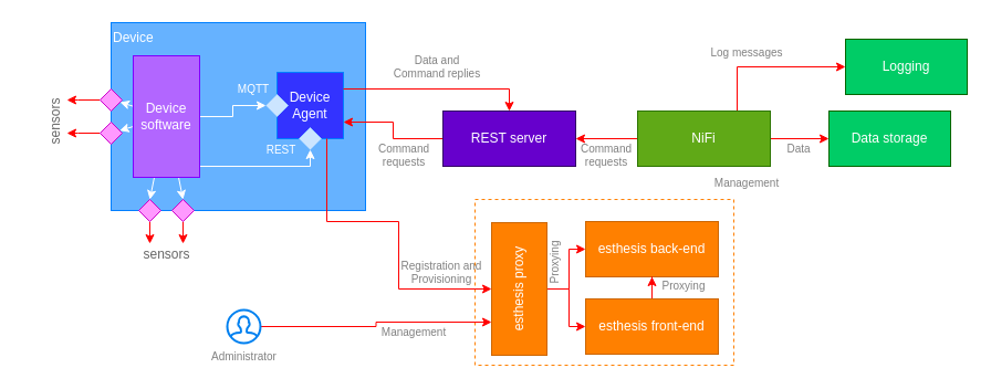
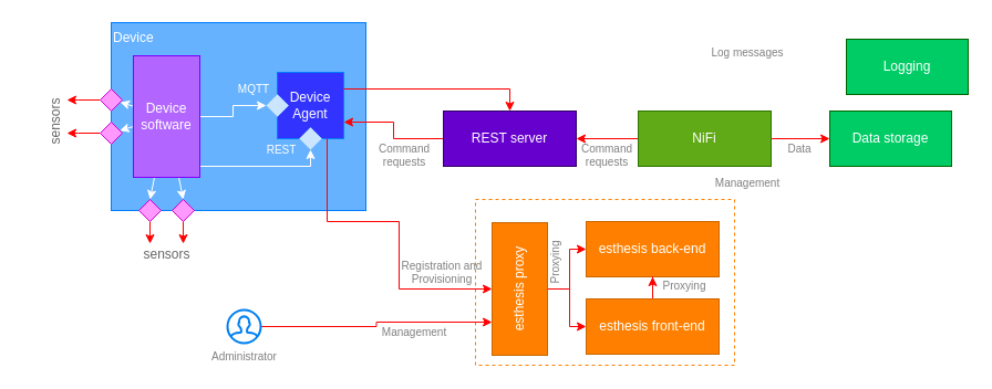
  <mxCell id="0" />
  <mxCell id="1" parent="0" />
  <mxCell id="2" value="" style="whiteSpace=wrap;html=1;fontSize=10;fontColor=#E6E6E6;align=center;fillColor=none;strokeColor=#FF8000;dashed=1;" vertex="1" parent="1"><mxGeometry x="429" y="180" width="234" height="150" as="geometry" /></mxCell>
  <mxCell id="3" value="Device" style="whiteSpace=wrap;html=1;fillColor=#66B2FF;fontColor=#FFFFFF;strokeColor=#007FFF;align=left;verticalAlign=top;" vertex="1" parent="1"><mxGeometry x="100" y="20" width="230" height="170" as="geometry" /></mxCell>
  <mxCell id="4" style="edgeStyle=orthogonalEdgeStyle;rounded=0;orthogonalLoop=1;jettySize=auto;html=1;strokeColor=#FF0000;fontColor=#666666;" edge="1" parent="1" source="5"><mxGeometry relative="1" as="geometry"><mxPoint x="60" y="90" as="targetPoint" /></mxGeometry></mxCell>
  <mxCell id="5" value="" style="rhombus;whiteSpace=wrap;html=1;align=left;fillColor=#FF99FF;strokeColor=#CC00CC;" vertex="1" parent="1"><mxGeometry x="90" y="80" width="20" height="20" as="geometry" /></mxCell>
  <mxCell id="6" style="edgeStyle=orthogonalEdgeStyle;rounded=0;orthogonalLoop=1;jettySize=auto;html=1;strokeColor=#FF0000;fontColor=#666666;" edge="1" parent="1" source="7"><mxGeometry relative="1" as="geometry"><mxPoint x="60" y="120" as="targetPoint" /></mxGeometry></mxCell>
  <mxCell id="7" value="" style="rhombus;whiteSpace=wrap;html=1;align=left;fillColor=#FF99FF;strokeColor=#CC00CC;" vertex="1" parent="1"><mxGeometry x="90" y="110" width="20" height="20" as="geometry" /></mxCell>
  <mxCell id="8" style="edgeStyle=orthogonalEdgeStyle;rounded=0;orthogonalLoop=1;jettySize=auto;html=1;strokeColor=#FF0000;fontColor=#666666;" edge="1" parent="1" source="9"><mxGeometry relative="1" as="geometry"><mxPoint x="135" y="220" as="targetPoint" /></mxGeometry></mxCell>
  <mxCell id="9" value="" style="rhombus;whiteSpace=wrap;html=1;align=left;fillColor=#FF99FF;strokeColor=#CC00CC;" vertex="1" parent="1"><mxGeometry x="125" y="180" width="20" height="20" as="geometry" /></mxCell>
  <mxCell id="10" style="edgeStyle=orthogonalEdgeStyle;rounded=0;orthogonalLoop=1;jettySize=auto;html=1;strokeColor=#FF0000;fontColor=#666666;" edge="1" parent="1" source="11"><mxGeometry relative="1" as="geometry"><mxPoint x="165" y="220" as="targetPoint" /></mxGeometry></mxCell>
  <mxCell id="11" value="" style="rhombus;whiteSpace=wrap;html=1;align=left;fillColor=#FF99FF;strokeColor=#CC00CC;" vertex="1" parent="1"><mxGeometry x="155" y="180" width="20" height="20" as="geometry" /></mxCell>
  <mxCell id="12" style="edgeStyle=orthogonalEdgeStyle;rounded=0;orthogonalLoop=1;jettySize=auto;html=1;entryX=1;entryY=0.5;entryDx=0;entryDy=0;strokeColor=#FF0000;fontColor=#E6E6E6;endArrow=classic;endFill=1;" edge="1" parent="1" source="15" target="32"><mxGeometry relative="1" as="geometry" /></mxCell>
  <mxCell id="13" style="edgeStyle=orthogonalEdgeStyle;rounded=0;orthogonalLoop=1;jettySize=auto;html=1;endArrow=classic;endFill=1;strokeColor=#FF0000;fontColor=#E6E6E6;" edge="1" parent="1" source="15" target="37"><mxGeometry relative="1" as="geometry" /></mxCell>
- <mxCell id="14" style="edgeStyle=orthogonalEdgeStyle;rounded=0;orthogonalLoop=1;jettySize=auto;html=1;entryX=0;entryY=0.5;entryDx=0;entryDy=0;endArrow=classic;endFill=1;strokeColor=#FF0000;fontSize=10;fontColor=#E6E6E6;exitX=0.75;exitY=0;exitDx=0;exitDy=0;" edge="1" parent="1" source="15" target="49"><mxGeometry relative="1" as="geometry" /></mxCell>
  <mxCell id="15" value="NiFi" style="whiteSpace=wrap;html=1;align=center;fillColor=#60a917;strokeColor=#2D7600;fontColor=#ffffff;" vertex="1" parent="1"><mxGeometry x="576" y="100" width="120" height="50" as="geometry" /></mxCell>
  <mxCell id="16" value="sensors" style="text;html=1;align=center;verticalAlign=middle;resizable=0;points=[];autosize=1;fontColor=#666666;" vertex="1" parent="1"><mxGeometry x="120" y="220" width="60" height="20" as="geometry" /></mxCell>
  <mxCell id="17" value="sensors" style="text;html=1;align=center;verticalAlign=middle;resizable=0;points=[];autosize=1;fontColor=#666666;rotation=-90;" vertex="1" parent="1"><mxGeometry x="20" y="100" width="60" height="20" as="geometry" /></mxCell>
  <mxCell id="18" value="" style="group;fontSize=10;" vertex="1" connectable="0" parent="1"><mxGeometry x="220" y="65" width="90" height="90" as="geometry" /></mxCell>
  <mxCell id="19" value="Device&lt;br&gt;Agent" style="whiteSpace=wrap;html=1;aspect=fixed;fontColor=#FFFFFF;strokeColor=#007FFF;align=center;verticalAlign=middle;fillColor=#3333FF;" vertex="1" parent="18"><mxGeometry x="30" width="60" height="60" as="geometry" /></mxCell>
  <mxCell id="20" value="" style="rhombus;whiteSpace=wrap;html=1;align=left;fillColor=#CCE5FF;strokeColor=#99CCFF;" vertex="1" parent="18"><mxGeometry x="20" y="20" width="20" height="20" as="geometry" /></mxCell>
  <mxCell id="21" value="" style="rhombus;whiteSpace=wrap;html=1;align=left;fillColor=#CCE5FF;strokeColor=#99CCFF;" vertex="1" parent="18"><mxGeometry x="50" y="50" width="20" height="20" as="geometry" /></mxCell>
  <mxCell id="22" value="REST" style="text;html=1;strokeColor=none;fillColor=none;align=center;verticalAlign=middle;whiteSpace=wrap;rounded=0;fontColor=#FFFFFF;rotation=0;fontSize=10;" vertex="1" parent="18"><mxGeometry x="14" y="60" width="40" height="20" as="geometry" /></mxCell>
  <mxCell id="23" style="rounded=0;orthogonalLoop=1;jettySize=auto;html=1;fontColor=#FFFFFF;strokeColor=#FFFFFF;" edge="1" parent="1" source="29"><mxGeometry relative="1" as="geometry"><mxPoint x="108" y="92" as="targetPoint" /></mxGeometry></mxCell>
  <mxCell id="24" style="edgeStyle=none;rounded=0;orthogonalLoop=1;jettySize=auto;html=1;strokeColor=#FFFFFF;fontColor=#FFFFFF;" edge="1" parent="1" source="29" target="7"><mxGeometry relative="1" as="geometry" /></mxCell>
  <mxCell id="25" style="edgeStyle=none;rounded=0;orthogonalLoop=1;jettySize=auto;html=1;entryX=0.5;entryY=0;entryDx=0;entryDy=0;strokeColor=#FFFFFF;fontColor=#FFFFFF;" edge="1" parent="1" source="29" target="9"><mxGeometry relative="1" as="geometry" /></mxCell>
  <mxCell id="26" style="edgeStyle=none;rounded=0;orthogonalLoop=1;jettySize=auto;html=1;entryX=0.5;entryY=0;entryDx=0;entryDy=0;strokeColor=#FFFFFF;fontColor=#FFFFFF;" edge="1" parent="1" source="29" target="11"><mxGeometry relative="1" as="geometry" /></mxCell>
  <mxCell id="27" style="edgeStyle=orthogonalEdgeStyle;rounded=0;orthogonalLoop=1;jettySize=auto;html=1;strokeColor=#FFFFFF;fontColor=#FFFFFF;" edge="1" parent="1" source="29" target="20"><mxGeometry relative="1" as="geometry" /></mxCell>
  <mxCell id="28" style="edgeStyle=orthogonalEdgeStyle;rounded=0;orthogonalLoop=1;jettySize=auto;html=1;strokeColor=#FFFFFF;fontColor=#FFFFFF;" edge="1" parent="1" source="29"><mxGeometry relative="1" as="geometry"><mxPoint x="280" y="135" as="targetPoint" /><Array as="points"><mxPoint x="280" y="150" /></Array></mxGeometry></mxCell>
  <mxCell id="29" value="Device software" style="rounded=0;whiteSpace=wrap;html=1;strokeColor=#7F00FF;fillColor=#B266FF;fontColor=#FFFFFF;align=center;" vertex="1" parent="1"><mxGeometry x="120" y="50" width="60" height="110" as="geometry" /></mxCell>
  <mxCell id="30" value="MQTT" style="text;html=1;strokeColor=none;fillColor=none;align=center;verticalAlign=middle;whiteSpace=wrap;rounded=0;fontColor=#FFFFFF;rotation=0;fontSize=10;" vertex="1" parent="1"><mxGeometry x="209" y="70" width="40" height="20" as="geometry" /></mxCell>
  <mxCell id="31" style="edgeStyle=orthogonalEdgeStyle;rounded=0;orthogonalLoop=1;jettySize=auto;html=1;entryX=1;entryY=0.75;entryDx=0;entryDy=0;strokeColor=#FF0000;fontColor=#FFFFFF;" edge="1" parent="1" source="32" target="19"><mxGeometry relative="1" as="geometry" /></mxCell>
  <mxCell id="32" value="REST server" style="whiteSpace=wrap;html=1;fontColor=#FFFFFF;align=center;fillColor=#6600CC;strokeColor=#330066;" vertex="1" parent="1"><mxGeometry x="400" y="100" width="120" height="50" as="geometry" /></mxCell>
  <mxCell id="33" style="edgeStyle=orthogonalEdgeStyle;rounded=0;orthogonalLoop=1;jettySize=auto;html=1;fontColor=#FFFFFF;strokeColor=#FF0000;exitX=1;exitY=0.25;exitDx=0;exitDy=0;entryX=0.5;entryY=0;entryDx=0;entryDy=0;" edge="1" parent="1" source="19" target="32"><mxGeometry relative="1" as="geometry"><Array as="points"><mxPoint x="460" y="80" /></Array></mxGeometry></mxCell>
- <mxCell id="34" value="Data and&lt;br style=&quot;font-size: 10px&quot;&gt;Command replies" style="text;html=1;strokeColor=none;fillColor=none;align=center;verticalAlign=middle;whiteSpace=wrap;rounded=0;fontColor=#808080;fontSize=10;" vertex="1" parent="1"><mxGeometry x="340" y="50" width="110" height="20" as="geometry" /></mxCell>
  <mxCell id="35" value="Command&lt;br style=&quot;font-size: 10px&quot;&gt;requests" style="text;html=1;strokeColor=none;fillColor=none;align=center;verticalAlign=middle;whiteSpace=wrap;rounded=0;fontColor=#808080;fontSize=10;" vertex="1" parent="1"><mxGeometry x="310" y="130" width="110" height="20" as="geometry" /></mxCell>
  <mxCell id="36" value="esthesis back-end" style="whiteSpace=wrap;html=1;fontColor=#FFFFFF;align=center;fillColor=#FF8000;strokeColor=#CC6600;" vertex="1" parent="1"><mxGeometry x="529" y="200" width="120" height="50" as="geometry" /></mxCell>
  <mxCell id="37" value="Data storage" style="whiteSpace=wrap;html=1;fontColor=#FFFFFF;align=center;fillColor=#00CC66;strokeColor=#006600;" vertex="1" parent="1"><mxGeometry x="749" y="100" width="110" height="50" as="geometry" /></mxCell>
  <mxCell id="38" value="Command&lt;br style=&quot;font-size: 10px&quot;&gt;requests" style="text;html=1;strokeColor=none;fillColor=none;align=center;verticalAlign=middle;whiteSpace=wrap;rounded=0;fontColor=#808080;fontSize=10;" vertex="1" parent="1"><mxGeometry x="493" y="130" width="110" height="20" as="geometry" /></mxCell>
  <mxCell id="39" style="edgeStyle=orthogonalEdgeStyle;rounded=0;orthogonalLoop=1;jettySize=auto;html=1;endArrow=classic;endFill=1;strokeColor=#FF0000;fontSize=10;fontColor=#E6E6E6;" edge="1" parent="1" source="40" target="36"><mxGeometry relative="1" as="geometry" /></mxCell>
  <mxCell id="40" value="esthesis front-end" style="whiteSpace=wrap;html=1;fontColor=#FFFFFF;align=center;fillColor=#FF8000;strokeColor=#CC6600;" vertex="1" parent="1"><mxGeometry x="529" y="270" width="120" height="50" as="geometry" /></mxCell>
  <mxCell id="41" value="Management" style="text;html=1;strokeColor=none;fillColor=none;align=center;verticalAlign=middle;whiteSpace=wrap;rounded=0;fontColor=#808080;fontSize=10;" vertex="1" parent="1"><mxGeometry x="319" y="290" width="110" height="20" as="geometry" /></mxCell>
  <mxCell id="42" style="edgeStyle=orthogonalEdgeStyle;rounded=0;orthogonalLoop=1;jettySize=auto;html=1;endArrow=classic;endFill=1;strokeColor=#FF0000;fontSize=10;fontColor=#E6E6E6;" edge="1" parent="1" source="44" target="36"><mxGeometry relative="1" as="geometry" /></mxCell>
  <mxCell id="43" style="edgeStyle=orthogonalEdgeStyle;rounded=0;orthogonalLoop=1;jettySize=auto;html=1;endArrow=classic;endFill=1;strokeColor=#FF0000;fontSize=10;fontColor=#E6E6E6;" edge="1" parent="1" source="44" target="40"><mxGeometry relative="1" as="geometry" /></mxCell>
  <mxCell id="44" value="esthesis proxy" style="whiteSpace=wrap;html=1;fontColor=#FFFFFF;align=center;fillColor=#FF8000;strokeColor=#CC6600;rotation=-90;" vertex="1" parent="1"><mxGeometry x="409" y="236" width="120" height="50" as="geometry" /></mxCell>
  <mxCell id="45" style="edgeStyle=orthogonalEdgeStyle;rounded=0;orthogonalLoop=1;jettySize=auto;html=1;entryX=0.5;entryY=0;entryDx=0;entryDy=0;endArrow=classic;endFill=1;strokeColor=#FF0000;fontSize=10;fontColor=#E6E6E6;exitX=0.75;exitY=1;exitDx=0;exitDy=0;" edge="1" parent="1" source="19" target="44"><mxGeometry relative="1" as="geometry"><Array as="points"><mxPoint x="295" y="200" /><mxPoint x="360" y="200" /><mxPoint x="360" y="261" /></Array></mxGeometry></mxCell>
  <mxCell id="46" value="Proxying" style="text;html=1;strokeColor=none;fillColor=none;align=center;verticalAlign=middle;whiteSpace=wrap;rounded=0;fontColor=#808080;fontSize=10;rotation=-90;" vertex="1" parent="1"><mxGeometry x="446" y="227" width="110" height="20" as="geometry" /></mxCell>
  <mxCell id="47" value="Proxying" style="text;html=1;strokeColor=none;fillColor=none;align=center;verticalAlign=middle;whiteSpace=wrap;rounded=0;fontColor=#808080;fontSize=10;rotation=0;" vertex="1" parent="1"><mxGeometry x="563" y="248" width="110" height="20" as="geometry" /></mxCell>
  <mxCell id="48" value="Registration and Provisioning" style="text;html=1;strokeColor=none;fillColor=none;align=center;verticalAlign=middle;whiteSpace=wrap;rounded=0;fontColor=#808080;fontSize=10;" vertex="1" parent="1"><mxGeometry x="344" y="236" width="110" height="20" as="geometry" /></mxCell>
  <mxCell id="49" value="Logging" style="whiteSpace=wrap;html=1;fontColor=#FFFFFF;align=center;fillColor=#00CC66;strokeColor=#006600;" vertex="1" parent="1"><mxGeometry x="764" y="35" width="110" height="50" as="geometry" /></mxCell>
  <mxCell id="50" style="edgeStyle=orthogonalEdgeStyle;rounded=0;orthogonalLoop=1;jettySize=auto;html=1;endArrow=classic;endFill=1;strokeColor=#FF0000;fontSize=10;fontColor=#E6E6E6;entryX=0.25;entryY=0;entryDx=0;entryDy=0;" edge="1" parent="1" source="51" target="44"><mxGeometry relative="1" as="geometry" /></mxCell>
  <mxCell id="51" value="Administrator" style="html=1;verticalLabelPosition=bottom;align=center;labelBackgroundColor=#ffffff;verticalAlign=top;strokeWidth=2;strokeColor=#0080F0;shadow=0;dashed=0;shape=mxgraph.ios7.icons.user;fillColor=none;fontSize=10;fontColor=#808080;" vertex="1" parent="1"><mxGeometry x="205" y="280" width="30" height="30" as="geometry" /></mxCell>
  <mxCell id="52" value="Data" style="text;html=1;strokeColor=none;fillColor=none;align=center;verticalAlign=middle;whiteSpace=wrap;rounded=0;fontColor=#808080;fontSize=10;" vertex="1" parent="1"><mxGeometry x="667" y="124" width="110" height="20" as="geometry" /></mxCell>
  <mxCell id="53" value="Log messages" style="text;html=1;strokeColor=none;fillColor=none;align=center;verticalAlign=middle;whiteSpace=wrap;rounded=0;fontColor=#808080;fontSize=10;" vertex="1" parent="1"><mxGeometry x="620" y="37" width="110" height="20" as="geometry" /></mxCell>
  <mxCell id="54" value="Management" style="text;html=1;strokeColor=none;fillColor=none;align=center;verticalAlign=middle;whiteSpace=wrap;rounded=0;fontColor=#808080;fontSize=10;" vertex="1" parent="1"><mxGeometry x="620" y="155" width="110" height="20" as="geometry" /></mxCell>
